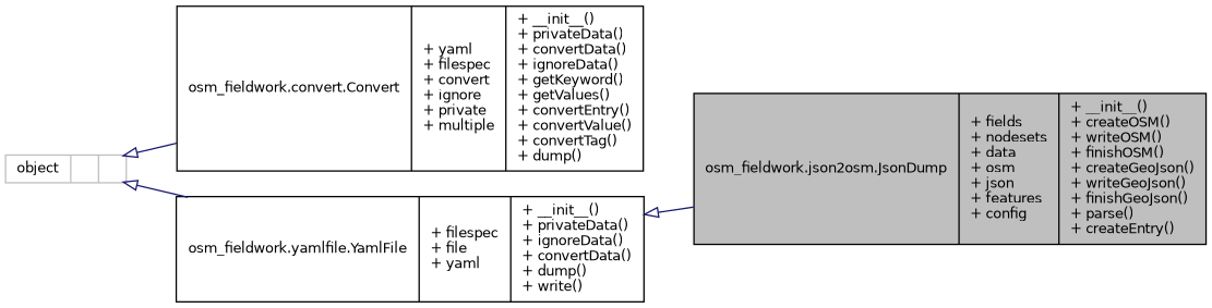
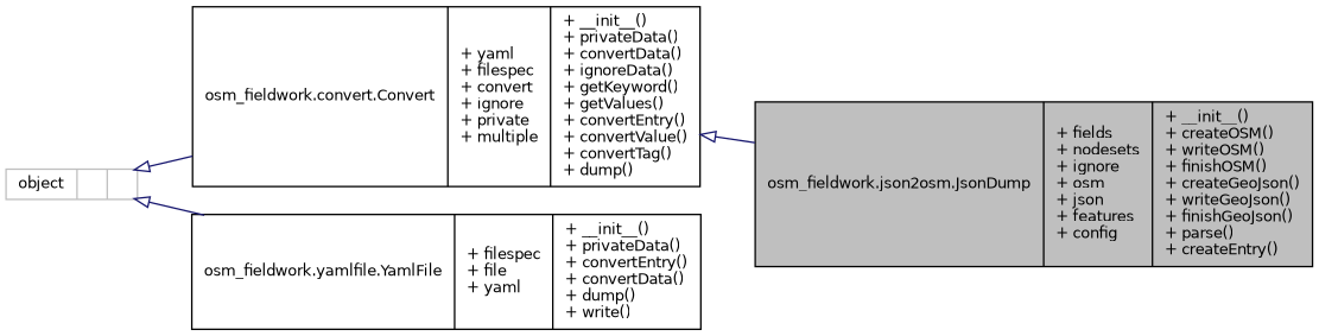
  digraph {
    rankdir=LR
    node [color=black fillcolor=white fontname=Helvetica fontsize=10 shape=record style=filled]
    edge [arrowtail=onormal color=midnightblue dir=back fontname=Helvetica fontsize=10 labelfontname=Helvetica labelfontsize=10 style=solid]
-   n1 [fillcolor=grey75 fontcolor=black height=0.2 label="{osm_fieldwork.json2osm.JsonDump\n|+ fields\l+ nodesets\l+ data\l+ osm\l+ json\l+ features\l+ config\l|+ __init__()\l+ createOSM()\l+ writeOSM()\l+ finishOSM()\l+ createGeoJson()\l+ writeGeoJson()\l+ finishGeoJson()\l+ parse()\l+ createEntry()\l}" width=0.4]
+   n1 [fillcolor=grey75 fontcolor=black height=0.2 label="{osm_fieldwork.json2osm.JsonDump\n|+ fields\l+ nodesets\l+ ignore\l+ osm\l+ json\l+ features\l+ config\l|+ __init__()\l+ createOSM()\l+ writeOSM()\l+ finishOSM()\l+ createGeoJson()\l+ writeGeoJson()\l+ finishGeoJson()\l+ parse()\l+ createEntry()\l}" width=0.4]
    n2 [height=0.2 label="{osm_fieldwork.convert.Convert\n|+ yaml\l+ filespec\l+ convert\l+ ignore\l+ private\l+ multiple\l|+ __init__()\l+ privateData()\l+ convertData()\l+ ignoreData()\l+ getKeyword()\l+ getValues()\l+ convertEntry()\l+ convertValue()\l+ convertTag()\l+ dump()\l}" width=0.4]
-   n3 [height=0.2 label="{osm_fieldwork.yamlfile.YamlFile\n|+ filespec\l+ file\l+ yaml\l|+ __init__()\l+ privateData()\l+ ignoreData()\l+ convertData()\l+ dump()\l+ write()\l}" width=0.4]
+   n3 [height=0.2 label="{osm_fieldwork.yamlfile.YamlFile\n|+ filespec\l+ file\l+ yaml\l|+ __init__()\l+ privateData()\l+ convertEntry()\l+ convertData()\l+ dump()\l+ write()\l}" width=0.4]
    n4 [color=grey75 height=0.2 label="{object\n||}" width=0.4]
-   n3 -> n1
+   n2 -> n1
    n4 -> n2
    n4 -> n3
  }
